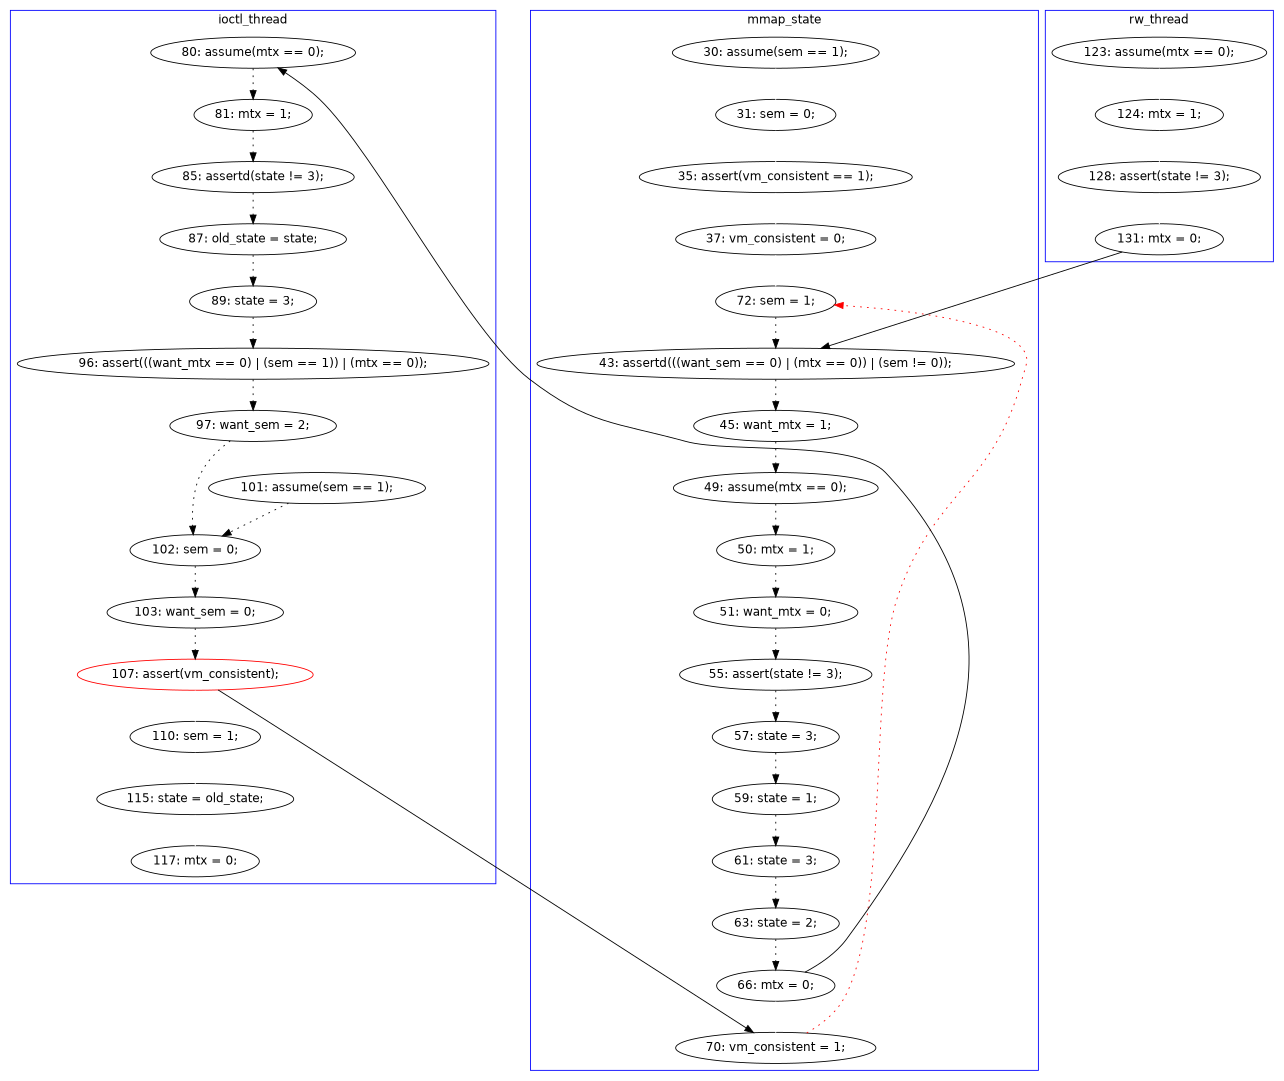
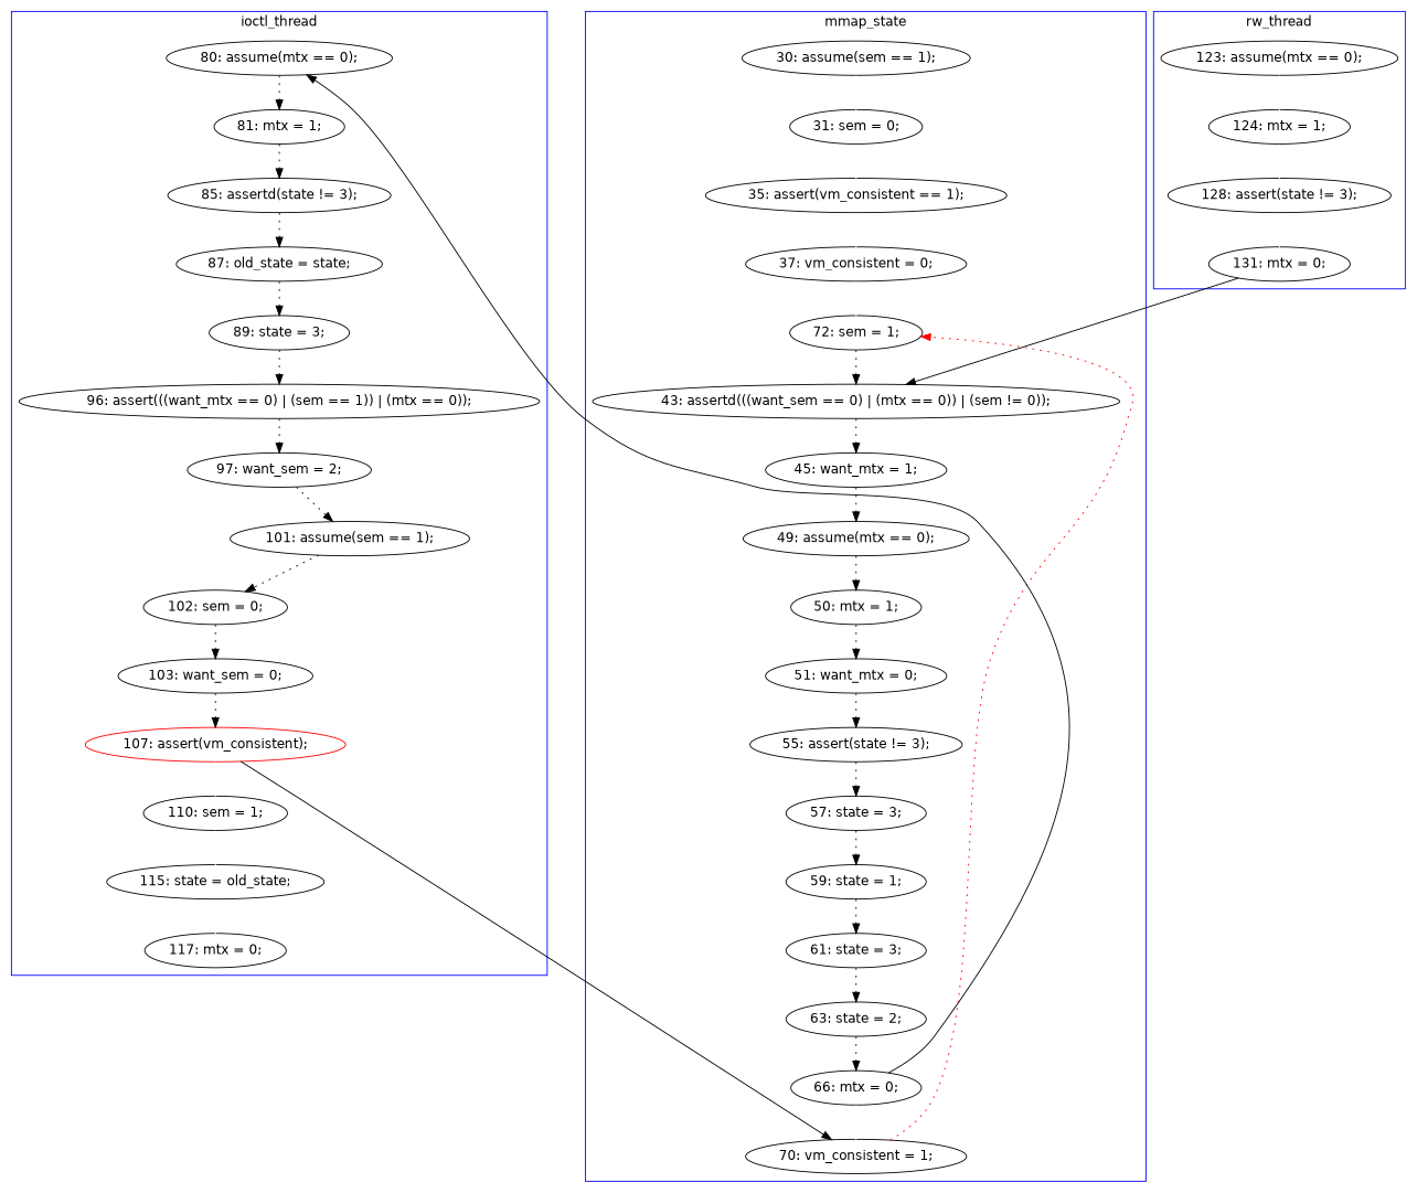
  digraph {
    fontname="DejaVu Sans"
    node [fontname="DejaVu Sans"]
    edge [color=black fontname="DejaVu Sans" style=dotted]
    n1 [label="131: mtx = 0;"]
    n2 [label="123: assume(mtx == 0);"]
    n3 [label="124: mtx = 1;"]
    n4 [label="128: assert(state != 3);"]
    n5 [label="102: sem = 0;"]
    n6 [label="103: want_sem = 0;"]
    n7 [color=red label="107: assert(vm_consistent);"]
    n8 [label="110: sem = 1;"]
    n9 [label="80: assume(mtx == 0);"]
    n10 [label="81: mtx = 1;"]
    n11 [label="115: state = old_state;"]
    n12 [label="85: assertd(state != 3);"]
    n13 [label="117: mtx = 0;"]
    n14 [label="96: assert(((want_mtx == 0) | (sem == 1)) | (mtx == 0));"]
    n15 [label="97: want_sem = 2;"]
    n16 [label="87: old_state = state;"]
    n17 [label="89: state = 3;"]
    n18 [label="101: assume(sem == 1);"]
    n19 [label="43: assertd(((want_sem == 0) | (mtx == 0)) | (sem != 0));"]
    n20 [label="57: state = 3;"]
    n21 [label="59: state = 1;"]
    n22 [label="30: assume(sem == 1);"]
    n23 [label="31: sem = 0;"]
    n24 [label="37: vm_consistent = 0;"]
    n25 [label="72: sem = 1;"]
    n26 [label="49: assume(mtx == 0);"]
    n27 [label="50: mtx = 1;"]
    n28 [label="45: want_mtx = 1;"]
    n29 [label="70: vm_consistent = 1;"]
    n30 [label="35: assert(vm_consistent == 1);"]
    n31 [label="61: state = 3;"]
    n32 [label="63: state = 2;"]
    n33 [label="51: want_mtx = 0;"]
    n34 [label="55: assert(state != 3);"]
    n35 [label="66: mtx = 0;"]
    subgraph cluster_1 {
      color=blue
      label=rw_thread
      n1
      n2
      n3
      n4
    }
    subgraph cluster_2 {
      color=blue
      label=ioctl_thread
      n5
      n6
      n7
      n8
      n9
      n10
      n11
      n12
      n13
      n14
      n15
      n16
      n17
      n18
    }
    subgraph cluster_3 {
      color=blue
      label=mmap_state
      n19
      n20
      n21
      n22
      n23
      n24
      n25
      n26
      n27
      n28
      n29
      n30
      n31
      n32
      n33
      n34
      n35
    }
    n1 -> n19 [constraint=false style=solid]
    n2 -> n3 [color=white style=solid]
    n3 -> n4 [color=white style=solid]
    n4 -> n1 [color=white style=solid]
    n5 -> n6
    n6 -> n7
    n7 -> n8 [color=white style=solid]
    n7 -> n29 [constraint=false style=solid]
    n8 -> n11 [color=white style=solid]
    n9 -> n10
    n10 -> n12
    n11 -> n13 [color=white style=solid]
    n12 -> n16
    n14 -> n15
-   n15 -> n5
+   n15 -> n18
    n16 -> n17
    n17 -> n14
    n18 -> n5
    n19 -> n28
    n20 -> n21
    n21 -> n31
    n22 -> n23 [color=white style=solid]
    n23 -> n30 [color=white style=solid]
    n24 -> n25 [color=white style=solid]
    n25 -> n19
    n26 -> n27
    n27 -> n33
    n28 -> n26
    n29 -> n25 [color=red constraint=false]
    n30 -> n24 [color=white style=solid]
    n31 -> n32
    n32 -> n35
    n33 -> n34
    n34 -> n20
    n35 -> n9 [constraint=false style=solid]
    n35 -> n29 [color=white style=solid]
  }
